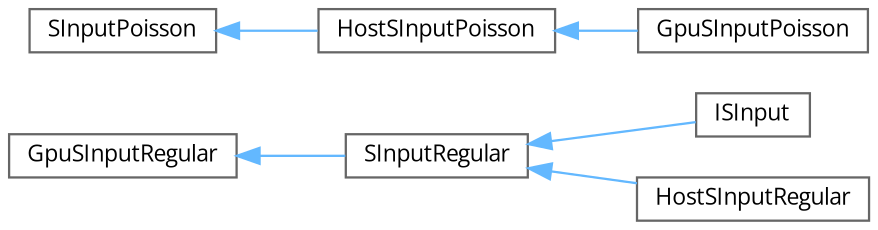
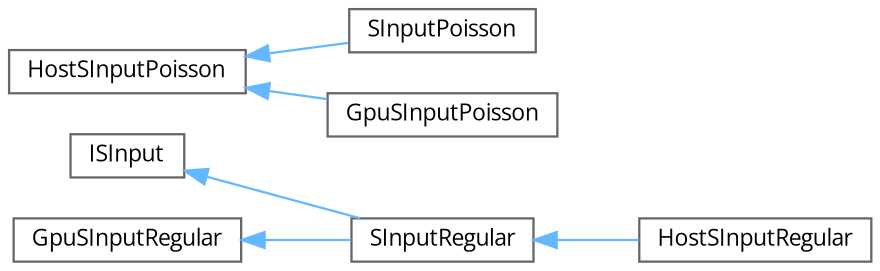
  digraph {
    fontname="Open Sans"
    rankdir=LR
    node [color=grey40 fillcolor=white fontname="Open Sans" fontsize=10 shape=box style=filled]
    edge [color=steelblue1 dir=back fontname="Open Sans" fontsize=10 labelfontname=Helvetica labelfontsize=10 style=solid]
    n1 [height=0.2 label=ISInput width=0.4]
    n2 [height=0.2 label=SInputRegular width=0.4]
    n3 [height=0.2 label=SInputPoisson width=0.4]
    n4 [height=0.2 label=HostSInputPoisson width=0.4]
    n5 [height=0.2 label=HostSInputRegular width=0.4]
    n6 [height=0.2 label=GpuSInputPoisson width=0.4]
    n7 [height=0.2 label=GpuSInputRegular width=0.4]
-   n2 -> n1
+   n1 -> n2
    n2 -> n5
-   n3 -> n4
+   n4 -> n3
    n4 -> n6
    n7 -> n2
  }
